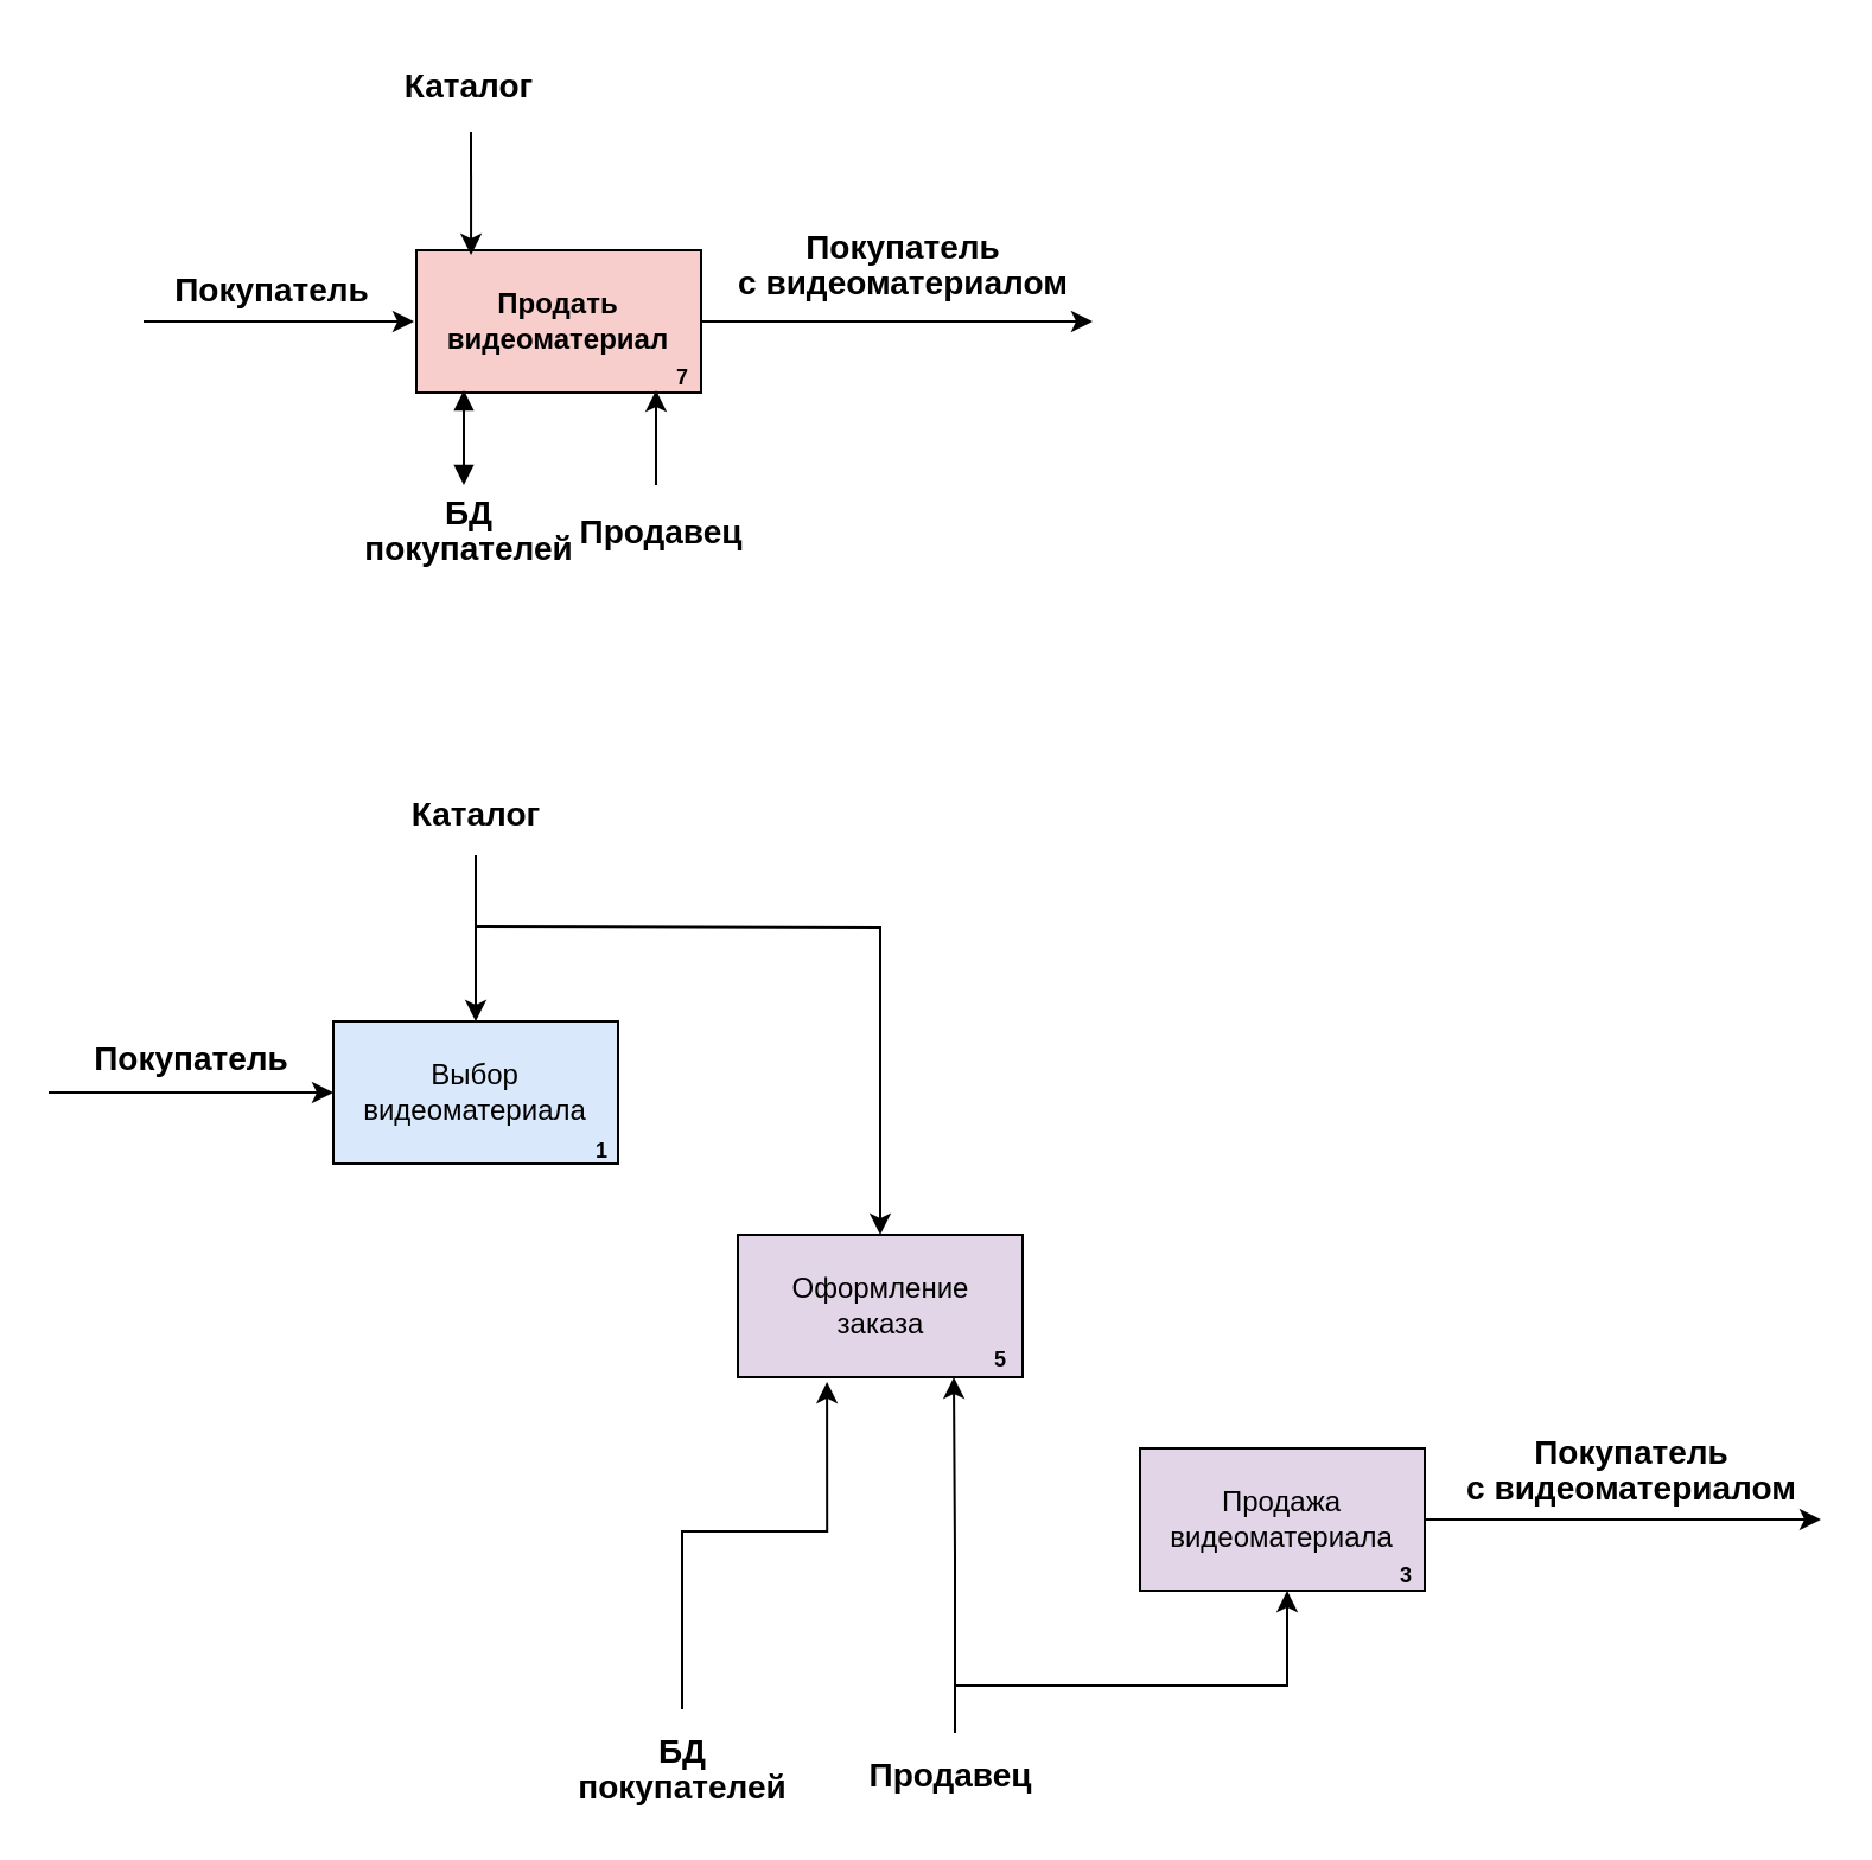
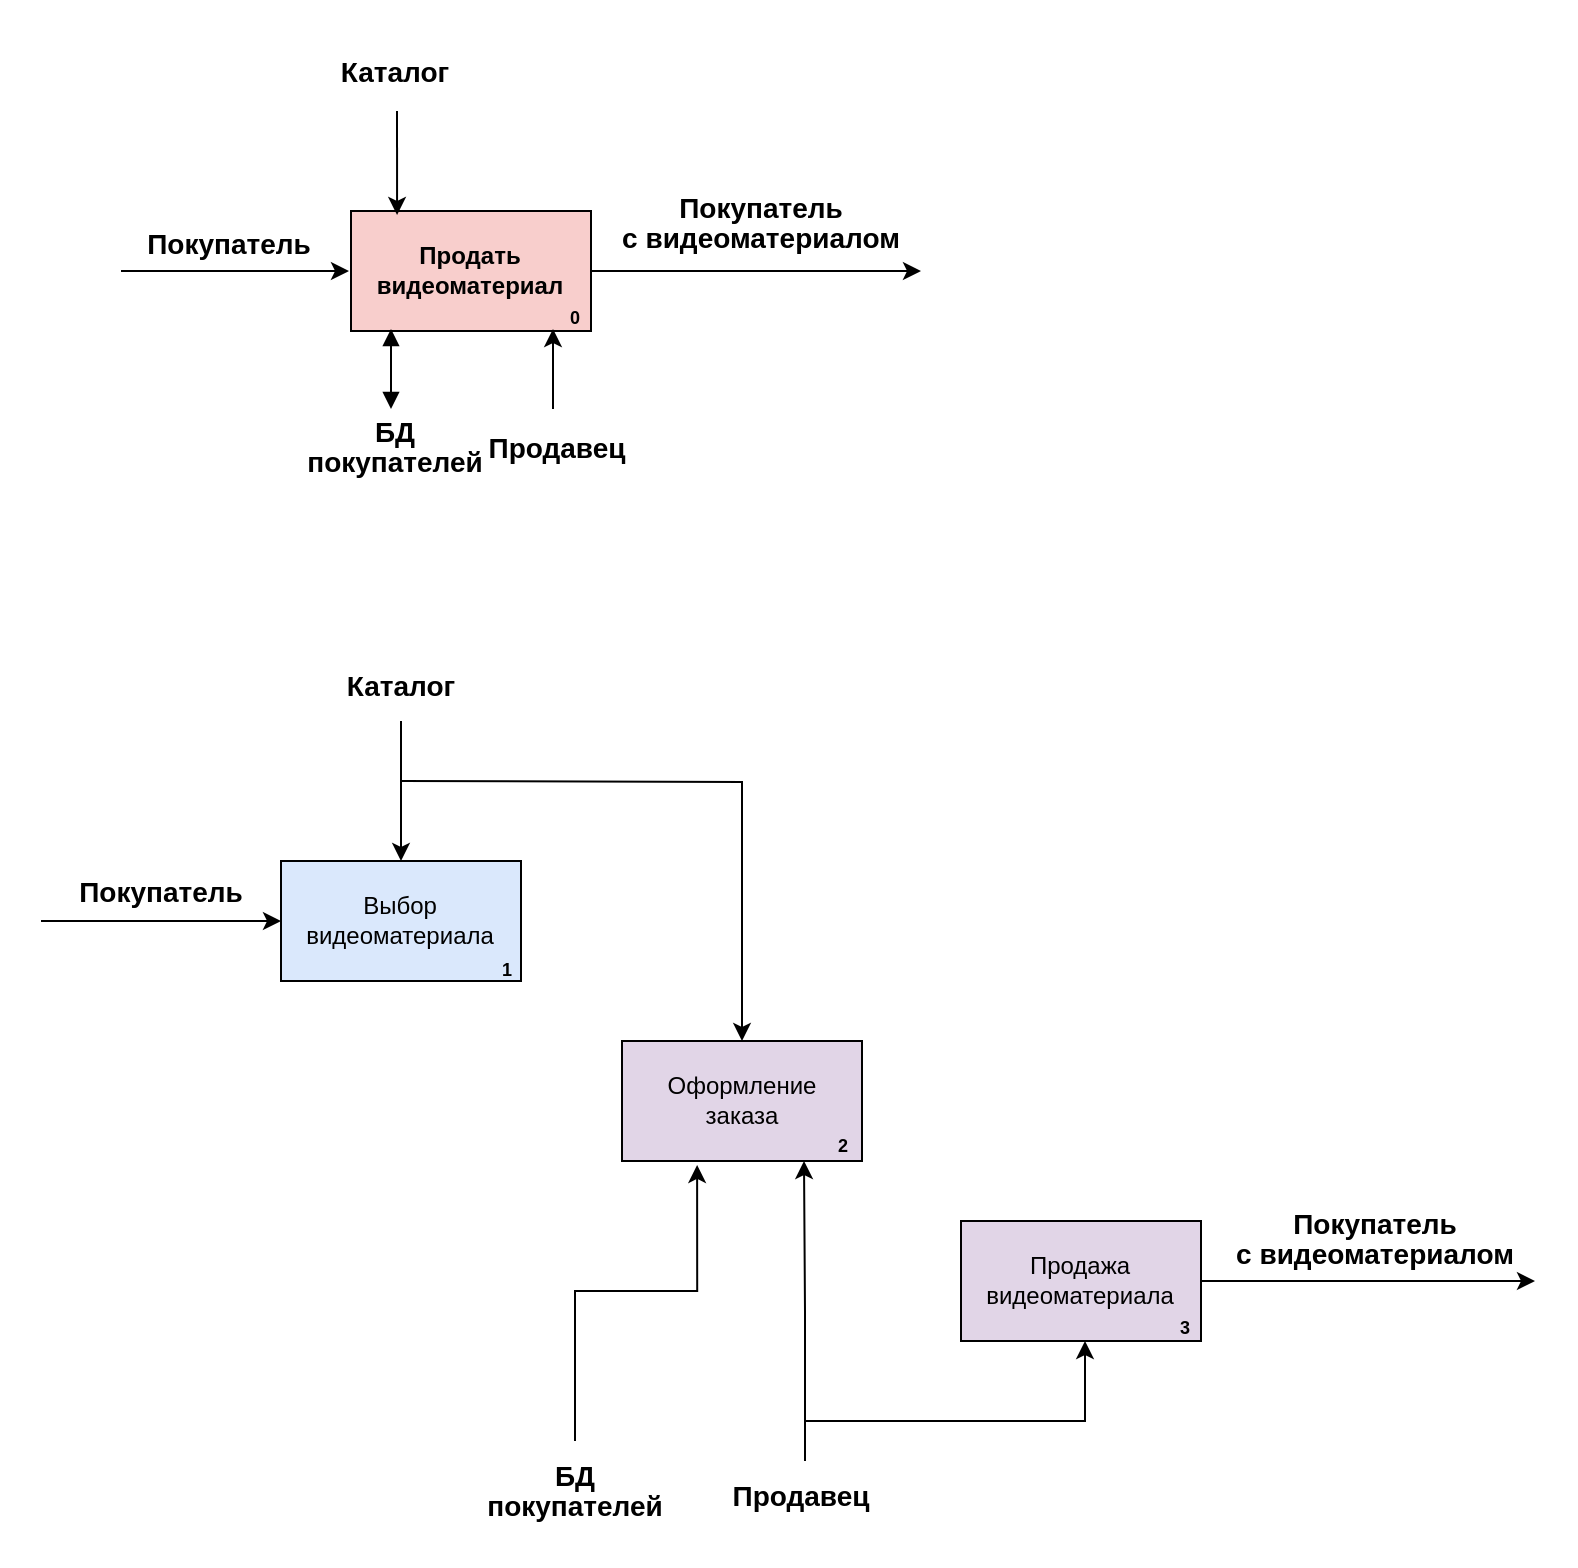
  <mxCell id="0" />
  <mxCell id="1" parent="0" />
  <mxCell id="2" value="&lt;font style=&quot;font-size: 14px;&quot;&gt;Покупатель&lt;/font&gt;" style="text;strokeColor=none;fillColor=none;html=1;fontSize=24;fontStyle=1;verticalAlign=middle;align=center;" vertex="1" parent="1"><mxGeometry x="67" y="106" width="93" height="26" as="geometry" /></mxCell>
  <mxCell id="3" value="&lt;b&gt;Продать видеоматериал&lt;/b&gt;" style="rounded=0;whiteSpace=wrap;html=1;fillColor=#f8cecc;" vertex="1" parent="1"><mxGeometry x="175" y="105" width="120" height="60" as="geometry" /></mxCell>
  <mxCell id="4" value="" style="endArrow=classic;html=1;rounded=0;entryX=0;entryY=0.5;entryDx=0;entryDy=0;" edge="1" parent="1"><mxGeometry width="50" height="50" relative="1" as="geometry"><mxPoint x="60" y="135" as="sourcePoint" /><mxPoint x="174" y="135" as="targetPoint" /><Array as="points"><mxPoint x="149" y="135" /></Array></mxGeometry></mxCell>
  <mxCell id="5" value="" style="endArrow=classic;html=1;rounded=0;exitX=1;exitY=0.5;exitDx=0;exitDy=0;" edge="1" parent="1" source="3"><mxGeometry width="50" height="50" relative="1" as="geometry"><mxPoint x="380" y="135" as="sourcePoint" /><mxPoint x="460" y="135" as="targetPoint" /></mxGeometry></mxCell>
- <mxCell id="6" value="&lt;font style=&quot;font-size: 9px;&quot;&gt;7&lt;/font&gt;" style="text;strokeColor=none;fillColor=none;html=1;fontSize=24;fontStyle=1;verticalAlign=middle;align=center;" vertex="1" parent="1"><mxGeometry x="277" y="144" width="20" height="20" as="geometry" /></mxCell>
+ <mxCell id="6" value="&lt;font style=&quot;font-size: 9px;&quot;&gt;0&lt;/font&gt;" style="text;strokeColor=none;fillColor=none;html=1;fontSize=24;fontStyle=1;verticalAlign=middle;align=center;" vertex="1" parent="1"><mxGeometry x="277" y="144" width="20" height="20" as="geometry" /></mxCell>
  <mxCell id="7" value="&lt;p style=&quot;line-height: 50%;&quot;&gt;&lt;font style=&quot;font-size: 14px;&quot;&gt;Покупатель&lt;br&gt;с видеоматериалом&lt;br&gt;&lt;/font&gt;&lt;/p&gt;" style="text;strokeColor=none;fillColor=none;html=1;fontSize=24;fontStyle=1;verticalAlign=middle;align=center;" vertex="1" parent="1"><mxGeometry x="311" y="85" width="138" height="47" as="geometry" /></mxCell>
  <mxCell id="8" value="" style="endArrow=classic;html=1;rounded=0;entryX=0.5;entryY=1;entryDx=0;entryDy=0;" edge="1" parent="1"><mxGeometry width="50" height="50" relative="1" as="geometry"><mxPoint x="276" y="204" as="sourcePoint" /><mxPoint x="276" y="164" as="targetPoint" /></mxGeometry></mxCell>
  <mxCell id="9" value="&lt;font style=&quot;font-size: 14px;&quot;&gt;Продавец&lt;br&gt;&lt;/font&gt;" style="text;strokeColor=none;fillColor=none;html=1;fontSize=24;fontStyle=1;verticalAlign=middle;align=center;" vertex="1" parent="1"><mxGeometry x="231" y="208" width="93" height="26" as="geometry" /></mxCell>
  <mxCell id="10" value="" style="endArrow=classic;html=1;rounded=0;entryX=0.192;entryY=0.033;entryDx=0;entryDy=0;entryPerimeter=0;" edge="1" parent="1" target="3"><mxGeometry width="50" height="50" relative="1" as="geometry"><mxPoint x="198" y="55" as="sourcePoint" /><mxPoint x="260" y="165" as="targetPoint" /></mxGeometry></mxCell>
  <mxCell id="11" value="&lt;font style=&quot;font-size: 14px;&quot;&gt;Каталог&lt;br&gt;&lt;/font&gt;" style="text;strokeColor=none;fillColor=none;html=1;fontSize=24;fontStyle=1;verticalAlign=middle;align=center;" vertex="1" parent="1"><mxGeometry x="150" y="20" width="93" height="26" as="geometry" /></mxCell>
  <mxCell id="12" value="&lt;font style=&quot;font-size: 14px;&quot;&gt;Покупатель&lt;/font&gt;" style="text;strokeColor=none;fillColor=none;html=1;fontSize=24;fontStyle=1;verticalAlign=middle;align=center;" vertex="1" parent="1"><mxGeometry x="33" y="430" width="93" height="26" as="geometry" /></mxCell>
  <mxCell id="13" value="" style="endArrow=classic;html=1;rounded=0;exitX=1;exitY=0.5;exitDx=0;exitDy=0;" edge="1" parent="1" source="32"><mxGeometry width="50" height="50" relative="1" as="geometry"><mxPoint x="602" y="643" as="sourcePoint" /><mxPoint x="767" y="640" as="targetPoint" /></mxGeometry></mxCell>
  <mxCell id="14" value="&lt;p style=&quot;line-height: 50%;&quot;&gt;&lt;font style=&quot;font-size: 14px;&quot;&gt;Покупатель&lt;br&gt;с видеоматериалом&lt;br&gt;&lt;/font&gt;&lt;/p&gt;" style="text;strokeColor=none;fillColor=none;html=1;fontSize=24;fontStyle=1;verticalAlign=middle;align=center;" vertex="1" parent="1"><mxGeometry x="618" y="593" width="138" height="47" as="geometry" /></mxCell>
  <mxCell id="15" value="" style="endArrow=classic;html=1;rounded=0;entryX=0.5;entryY=1;entryDx=0;entryDy=0;edgeStyle=orthogonalEdgeStyle;" edge="1" parent="1"><mxGeometry width="50" height="50" relative="1" as="geometry"><mxPoint x="402" y="730" as="sourcePoint" /><mxPoint x="401.5" y="580" as="targetPoint" /><Array as="points"><mxPoint x="402" y="655" /></Array></mxGeometry></mxCell>
  <mxCell id="16" value="&lt;font style=&quot;font-size: 14px;&quot;&gt;Продавец&lt;br&gt;&lt;/font&gt;" style="text;strokeColor=none;fillColor=none;html=1;fontSize=24;fontStyle=1;verticalAlign=middle;align=center;" vertex="1" parent="1"><mxGeometry x="353" y="732" width="93" height="26" as="geometry" /></mxCell>
  <mxCell id="17" value="" style="endArrow=classic;html=1;rounded=0;entryX=0.5;entryY=1;entryDx=0;entryDy=0;edgeStyle=orthogonalEdgeStyle;" edge="1" parent="1"><mxGeometry width="50" height="50" relative="1" as="geometry"><mxPoint x="402" y="710" as="sourcePoint" /><mxPoint x="542" y="670" as="targetPoint" /><Array as="points"><mxPoint x="542" y="710" /></Array></mxGeometry></mxCell>
  <mxCell id="18" value="" style="endArrow=classic;html=1;rounded=0;entryX=0.5;entryY=0;entryDx=0;entryDy=0;" edge="1" parent="1" target="29"><mxGeometry width="50" height="50" relative="1" as="geometry"><mxPoint x="200" y="360" as="sourcePoint" /><mxPoint x="201.5" y="357" as="targetPoint" /></mxGeometry></mxCell>
  <mxCell id="19" value="&lt;font style=&quot;font-size: 14px;&quot;&gt;Каталог&lt;br&gt;&lt;/font&gt;" style="text;strokeColor=none;fillColor=none;html=1;fontSize=24;fontStyle=1;verticalAlign=middle;align=center;" vertex="1" parent="1"><mxGeometry x="153" y="327" width="93" height="26" as="geometry" /></mxCell>
  <mxCell id="20" value="" style="endArrow=classic;html=1;rounded=0;entryX=0.5;entryY=0;entryDx=0;entryDy=0;edgeStyle=orthogonalEdgeStyle;elbow=vertical;" edge="1" parent="1" target="26"><mxGeometry width="50" height="50" relative="1" as="geometry"><mxPoint x="200" y="390" as="sourcePoint" /><mxPoint x="210" y="440" as="targetPoint" /></mxGeometry></mxCell>
  <mxCell id="21" value="" style="endArrow=block;html=1;rounded=0;entryX=0.5;entryY=1;entryDx=0;entryDy=0;endFill=1;startArrow=block;startFill=1;" edge="1" parent="1"><mxGeometry width="50" height="50" relative="1" as="geometry"><mxPoint x="195" y="204" as="sourcePoint" /><mxPoint x="195" y="164" as="targetPoint" /></mxGeometry></mxCell>
  <mxCell id="22" value="&lt;p style=&quot;line-height: 50%;&quot;&gt;&lt;font style=&quot;font-size: 14px;&quot;&gt;БД&lt;br&gt;покупателей&lt;br&gt;&lt;/font&gt;&lt;/p&gt;" style="text;strokeColor=none;fillColor=none;html=1;fontSize=24;fontStyle=1;verticalAlign=middle;align=center;" vertex="1" parent="1"><mxGeometry x="150" y="208" width="93" height="26" as="geometry" /></mxCell>
  <mxCell id="23" value="&lt;p style=&quot;line-height: 50%;&quot;&gt;&lt;font style=&quot;font-size: 14px;&quot;&gt;БД&lt;br&gt;покупателей&lt;br&gt;&lt;/font&gt;&lt;/p&gt;" style="text;strokeColor=none;fillColor=none;html=1;fontSize=24;fontStyle=1;verticalAlign=middle;align=center;" vertex="1" parent="1"><mxGeometry x="240.5" y="730" width="93" height="26" as="geometry" /></mxCell>
  <mxCell id="24" value="" style="endArrow=classic;html=1;rounded=0;entryX=0.313;entryY=1.033;entryDx=0;entryDy=0;edgeStyle=orthogonalEdgeStyle;entryPerimeter=0;" edge="1" parent="1" target="26"><mxGeometry width="50" height="50" relative="1" as="geometry"><mxPoint x="287" y="720" as="sourcePoint" /><mxPoint x="286.5" y="570" as="targetPoint" /><Array as="points"><mxPoint x="287" y="645" /><mxPoint x="348" y="645" /></Array></mxGeometry></mxCell>
  <mxCell id="25" value="" style="group" vertex="1" connectable="0" parent="1"><mxGeometry x="310.5" y="520" width="120.5" height="60" as="geometry" /></mxCell>
  <mxCell id="26" value="Оформление&lt;br&gt;заказа" style="rounded=0;whiteSpace=wrap;html=1;fillColor=#e1d5e7;" vertex="1" parent="25"><mxGeometry width="120" height="60" as="geometry" /></mxCell>
- <mxCell id="27" value="&lt;font style=&quot;font-size: 9px;&quot;&gt;5&lt;/font&gt;" style="text;strokeColor=none;fillColor=none;html=1;fontSize=24;fontStyle=1;verticalAlign=middle;align=center;" vertex="1" parent="25"><mxGeometry x="100.5" y="38" width="20" height="20" as="geometry" /></mxCell>
+ <mxCell id="27" value="&lt;font style=&quot;font-size: 9px;&quot;&gt;2&lt;/font&gt;" style="text;strokeColor=none;fillColor=none;html=1;fontSize=24;fontStyle=1;verticalAlign=middle;align=center;" vertex="1" parent="25"><mxGeometry x="100.5" y="38" width="20" height="20" as="geometry" /></mxCell>
  <mxCell id="28" value="" style="group" vertex="1" connectable="0" parent="1"><mxGeometry x="140" y="430" width="123" height="60" as="geometry" /></mxCell>
  <mxCell id="29" value="Выбор&lt;br&gt;видеоматериала" style="rounded=0;whiteSpace=wrap;html=1;fillColor=#dae8fc;" vertex="1" parent="28"><mxGeometry width="120" height="60" as="geometry" /></mxCell>
  <mxCell id="30" value="&lt;font style=&quot;font-size: 9px;&quot;&gt;1&lt;/font&gt;" style="text;strokeColor=none;fillColor=none;html=1;fontSize=24;fontStyle=1;verticalAlign=middle;align=center;" vertex="1" parent="28"><mxGeometry x="103" y="40" width="20" height="20" as="geometry" /></mxCell>
  <mxCell id="31" value="" style="group" vertex="1" connectable="0" parent="1"><mxGeometry x="480" y="610" width="122" height="60" as="geometry" /></mxCell>
  <mxCell id="32" value="Продажа&lt;br&gt;видеоматериала" style="rounded=0;whiteSpace=wrap;html=1;fillColor=#e1d5e7;" vertex="1" parent="31"><mxGeometry width="120" height="60" as="geometry" /></mxCell>
  <mxCell id="33" value="&lt;font style=&quot;font-size: 9px;&quot;&gt;3&lt;/font&gt;" style="text;strokeColor=none;fillColor=none;html=1;fontSize=24;fontStyle=1;verticalAlign=middle;align=center;" vertex="1" parent="31"><mxGeometry x="102" y="39" width="20" height="20" as="geometry" /></mxCell>
  <mxCell id="34" value="" style="endArrow=classic;html=1;rounded=0;entryX=0;entryY=0.5;entryDx=0;entryDy=0;" edge="1" parent="1" target="29"><mxGeometry width="50" height="50" relative="1" as="geometry"><mxPoint x="20" y="460" as="sourcePoint" /><mxPoint x="126" y="470" as="targetPoint" /></mxGeometry></mxCell>
